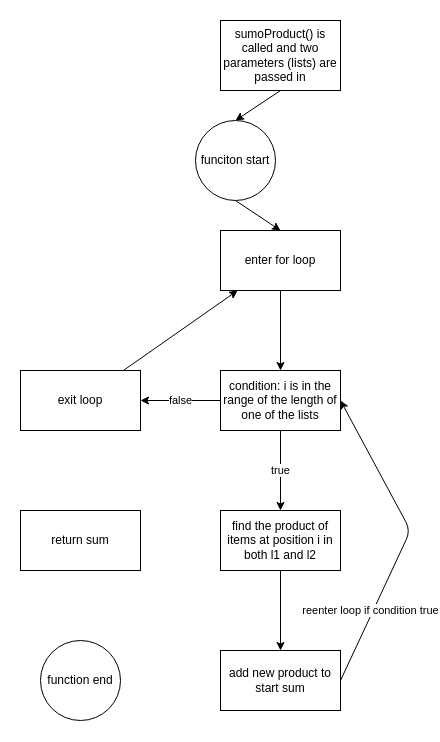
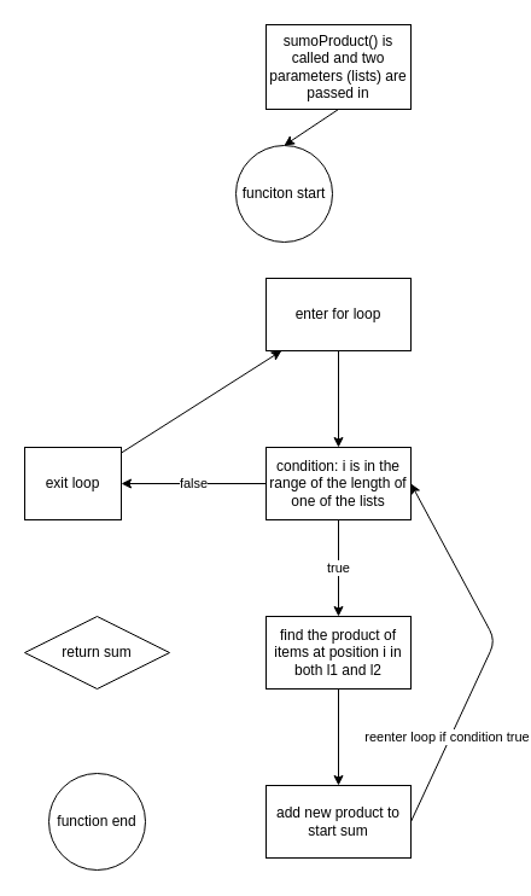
  <mxCell id="0" />
  <mxCell id="1" parent="0" />
- <mxCell id="2" style="edgeStyle=none;html=1;exitX=0.5;exitY=1;exitDx=0;exitDy=0;entryX=0.5;entryY=0;entryDx=0;entryDy=0;" edge="1" parent="1" source="3" target="7"><mxGeometry relative="1" as="geometry" /></mxCell>
  <mxCell id="3" value="funciton start" style="ellipse;whiteSpace=wrap;html=1;aspect=fixed;" vertex="1" parent="1"><mxGeometry x="195" y="120" width="80" height="80" as="geometry" /></mxCell>
  <mxCell id="4" style="edgeStyle=none;html=1;exitX=0.5;exitY=1;exitDx=0;exitDy=0;entryX=0.5;entryY=0;entryDx=0;entryDy=0;" edge="1" parent="1" source="5" target="3"><mxGeometry relative="1" as="geometry" /></mxCell>
  <mxCell id="5" value="sumoProduct() is called and two parameters (lists) are passed in" style="whiteSpace=wrap;html=1;" vertex="1" parent="1"><mxGeometry x="220" y="20" width="120" height="70" as="geometry" /></mxCell>
  <mxCell id="6" value="" style="edgeStyle=none;html=1;" edge="1" parent="1" source="7" target="10"><mxGeometry relative="1" as="geometry" /></mxCell>
  <mxCell id="7" value="enter for loop" style="whiteSpace=wrap;html=1;" vertex="1" parent="1"><mxGeometry x="220" y="230" width="120" height="60" as="geometry" /></mxCell>
  <mxCell id="8" value="true" style="edgeStyle=none;html=1;" edge="1" parent="1" source="10" target="12"><mxGeometry relative="1" as="geometry" /></mxCell>
  <mxCell id="9" value="false" style="edgeStyle=none;html=1;" edge="1" parent="1" source="10" target="16"><mxGeometry relative="1" as="geometry" /></mxCell>
  <mxCell id="10" value="condition: i is in the range of the length of one of the lists" style="whiteSpace=wrap;html=1;" vertex="1" parent="1"><mxGeometry x="220" y="370" width="120" height="60" as="geometry" /></mxCell>
  <mxCell id="11" value="" style="edgeStyle=none;html=1;" edge="1" parent="1" source="12" target="14"><mxGeometry relative="1" as="geometry" /></mxCell>
  <mxCell id="12" value="find the product of items at position i in both l1 and l2" style="whiteSpace=wrap;html=1;" vertex="1" parent="1"><mxGeometry x="220" y="510" width="120" height="60" as="geometry" /></mxCell>
  <mxCell id="13" value="reenter loop if condition true" style="edgeStyle=none;html=1;exitX=1;exitY=0.5;exitDx=0;exitDy=0;entryX=1;entryY=0.5;entryDx=0;entryDy=0;" edge="1" parent="1" source="14" target="10"><mxGeometry x="-0.514" y="2" relative="1" as="geometry"><Array as="points"><mxPoint x="410" y="530" /></Array><mxPoint as="offset" /></mxGeometry></mxCell>
  <mxCell id="14" value="add new product to start sum" style="whiteSpace=wrap;html=1;" vertex="1" parent="1"><mxGeometry x="220" y="650" width="120" height="60" as="geometry" /></mxCell>
  <mxCell id="15" value="" style="edgeStyle=none;html=1;" edge="1" parent="1" source="16" target="7"><mxGeometry relative="1" as="geometry" /></mxCell>
- <mxCell id="16" value="exit loop" style="whiteSpace=wrap;html=1;" vertex="1" parent="1"><mxGeometry x="20" y="370" width="120" height="60" as="geometry" /></mxCell>
- <mxCell id="17" value="return sum" style="whiteSpace=wrap;html=1;" vertex="1" parent="1"><mxGeometry x="20" y="510" width="120" height="60" as="geometry" /></mxCell>
+ <mxCell id="16" value="exit loop" style="whiteSpace=wrap;html=1;" vertex="1" parent="1"><mxGeometry x="20" y="370" width="80" height="60" as="geometry" /></mxCell>
+ <mxCell id="17" value="return sum" style="rhombus;whiteSpace=wrap;html=1;" vertex="1" parent="1"><mxGeometry x="20" y="510" width="120" height="60" as="geometry" /></mxCell>
  <mxCell id="18" value="function end" style="ellipse;whiteSpace=wrap;html=1;" vertex="1" parent="1"><mxGeometry y="640" width="80" height="80" as="geometry" x="40" /></mxCell>
